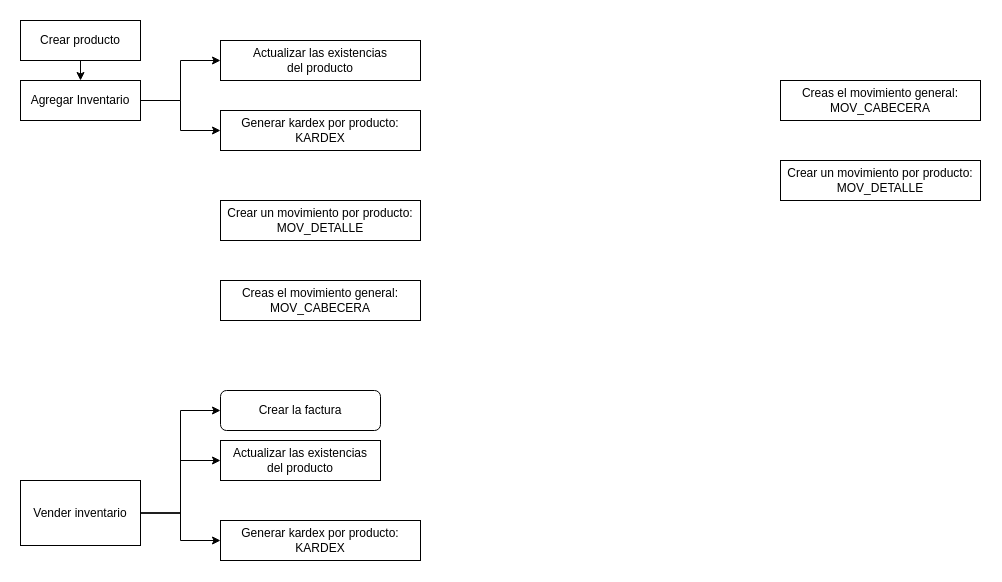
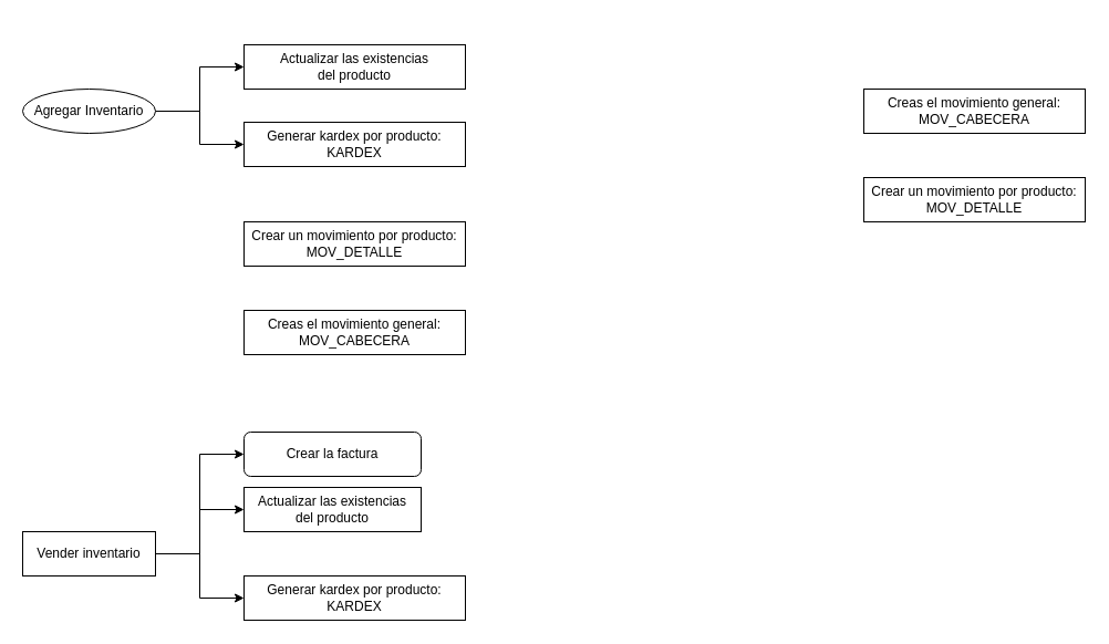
  <mxCell id="0" />
  <mxCell id="1" parent="0" />
  <mxCell id="2" style="edgeStyle=orthogonalEdgeStyle;rounded=0;orthogonalLoop=1;jettySize=auto;html=1;exitX=1;exitY=0.5;exitDx=0;exitDy=0;entryX=0;entryY=0.5;entryDx=0;entryDy=0;" parent="1" source="4" target="15" edge="1"><mxGeometry relative="1" as="geometry" /></mxCell>
  <mxCell id="3" style="edgeStyle=orthogonalEdgeStyle;rounded=0;orthogonalLoop=1;jettySize=auto;html=1;exitX=1;exitY=0.5;exitDx=0;exitDy=0;entryX=0;entryY=0.5;entryDx=0;entryDy=0;" edge="1" parent="1" source="4" target="7"><mxGeometry relative="1" as="geometry" /></mxCell>
- <mxCell id="4" value="Agregar Inventario" style="rounded=0;whiteSpace=wrap;html=1;" parent="1" vertex="1"><mxGeometry x="20" y="80" width="120" height="40" as="geometry" /></mxCell>
- <mxCell id="5" style="edgeStyle=orthogonalEdgeStyle;rounded=0;orthogonalLoop=1;jettySize=auto;html=1;exitX=0.5;exitY=1;exitDx=0;exitDy=0;entryX=0.5;entryY=0;entryDx=0;entryDy=0;" parent="1" source="6" target="4" edge="1"><mxGeometry relative="1" as="geometry" /></mxCell>
- <mxCell id="6" value="Crear producto&lt;br&gt;" style="rounded=0;whiteSpace=wrap;html=1;" parent="1" vertex="1"><mxGeometry x="20" y="20" width="120" height="40" as="geometry" /></mxCell>
+ <mxCell id="4" value="Agregar Inventario" style="ellipse;whiteSpace=wrap;html=1;" parent="1" vertex="1"><mxGeometry x="20" y="80" width="120" height="40" as="geometry" /></mxCell>
  <mxCell id="7" value="Generar kardex por producto:&lt;br&gt;KARDEX" style="rounded=0;whiteSpace=wrap;html=1;" parent="1" vertex="1"><mxGeometry x="220" y="110" width="200" height="40" as="geometry" /></mxCell>
  <mxCell id="8" value="Creas el movimiento general:&lt;br&gt;MOV_CABECERA" style="rounded=0;whiteSpace=wrap;html=1;" parent="1" vertex="1"><mxGeometry x="220" y="280" width="200" height="40" as="geometry" /></mxCell>
  <mxCell id="9" value="Crear un movimiento por producto:&lt;br&gt;MOV_DETALLE" style="rounded=0;whiteSpace=wrap;html=1;" parent="1" vertex="1"><mxGeometry x="220" y="200" width="200" height="40" as="geometry" /></mxCell>
  <mxCell id="10" style="edgeStyle=orthogonalEdgeStyle;rounded=0;orthogonalLoop=1;jettySize=auto;html=1;exitX=1;exitY=0.5;exitDx=0;exitDy=0;entryX=0;entryY=0.5;entryDx=0;entryDy=0;" parent="1" source="13" target="14" edge="1"><mxGeometry relative="1" as="geometry" /></mxCell>
  <mxCell id="11" style="edgeStyle=orthogonalEdgeStyle;rounded=0;orthogonalLoop=1;jettySize=auto;html=1;exitX=1;exitY=0.5;exitDx=0;exitDy=0;entryX=0;entryY=0.5;entryDx=0;entryDy=0;" parent="1" source="13" target="16" edge="1"><mxGeometry relative="1" as="geometry" /></mxCell>
  <mxCell id="12" style="edgeStyle=orthogonalEdgeStyle;rounded=0;orthogonalLoop=1;jettySize=auto;html=1;exitX=1;exitY=0.5;exitDx=0;exitDy=0;entryX=0;entryY=0.5;entryDx=0;entryDy=0;" edge="1" parent="1" source="13" target="17"><mxGeometry relative="1" as="geometry" /></mxCell>
- <mxCell id="13" value="Vender inventario" style="rounded=0;whiteSpace=wrap;html=1;" parent="1" vertex="1"><mxGeometry x="20" y="480" width="120" height="65" as="geometry" /></mxCell>
+ <mxCell id="13" value="Vender inventario" style="rounded=0;whiteSpace=wrap;html=1;" parent="1" vertex="1"><mxGeometry x="20" y="480" width="120" height="40" as="geometry" /></mxCell>
  <mxCell id="14" value="Crear la factura" style="whiteSpace=wrap;html=1;rounded=1;" parent="1" vertex="1"><mxGeometry x="220" y="390" width="160" height="40" as="geometry" /></mxCell>
  <mxCell id="15" value="Actualizar las existencias&lt;br&gt;del producto" style="rounded=0;whiteSpace=wrap;html=1;" parent="1" vertex="1"><mxGeometry x="220" y="40" width="200" height="40" as="geometry" /></mxCell>
  <mxCell id="16" value="Actualizar las existencias&lt;br&gt;del producto" style="rounded=0;whiteSpace=wrap;html=1;" parent="1" vertex="1"><mxGeometry x="220" y="440" width="160" height="40" as="geometry" /></mxCell>
  <mxCell id="17" value="Generar kardex por producto:&lt;br&gt;KARDEX" style="rounded=0;whiteSpace=wrap;html=1;" parent="1" vertex="1"><mxGeometry x="220" y="520" width="200" height="40" as="geometry" /></mxCell>
  <mxCell id="18" value="Creas el movimiento general:&lt;br&gt;MOV_CABECERA" style="rounded=0;whiteSpace=wrap;html=1;" parent="1" vertex="1"><mxGeometry x="780" y="80" width="200" height="40" as="geometry" /></mxCell>
  <mxCell id="19" value="Crear un movimiento por producto:&lt;br&gt;MOV_DETALLE" style="rounded=0;whiteSpace=wrap;html=1;" parent="1" vertex="1"><mxGeometry x="780" y="160" width="200" height="40" as="geometry" /></mxCell>
